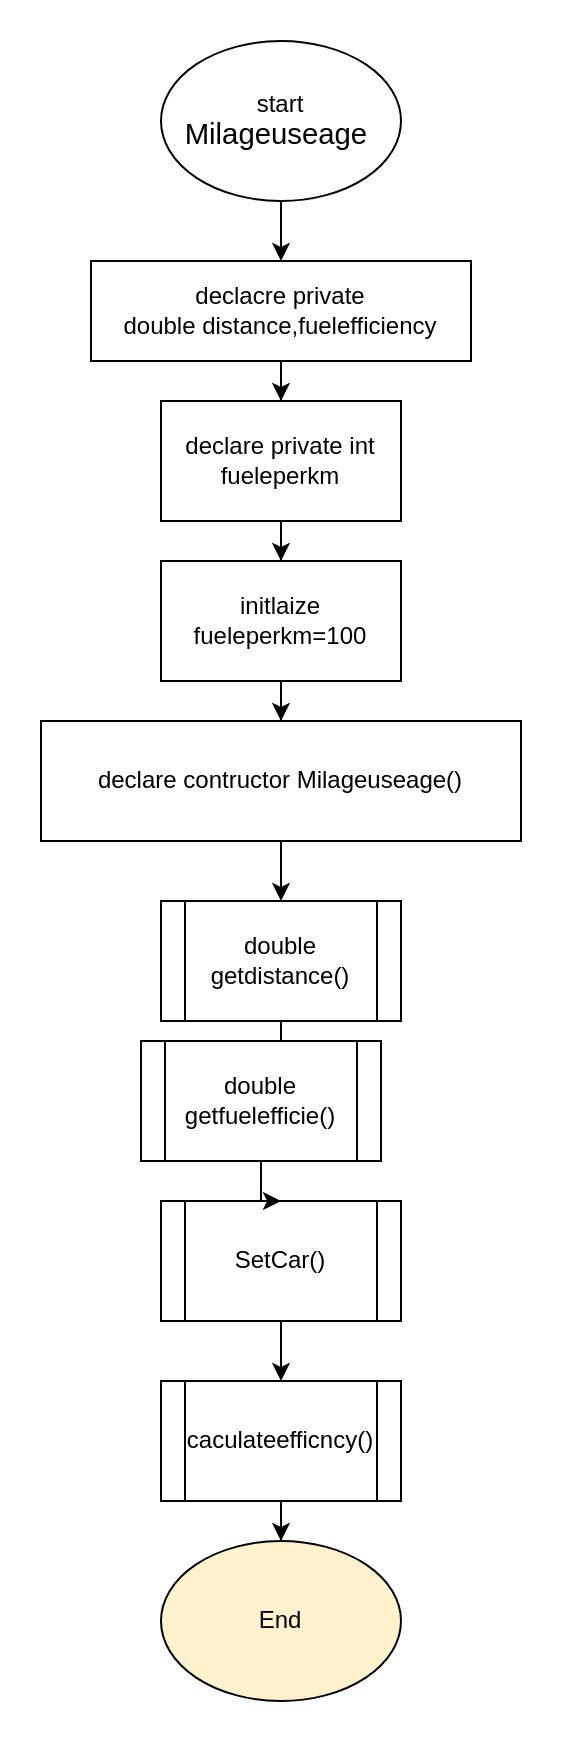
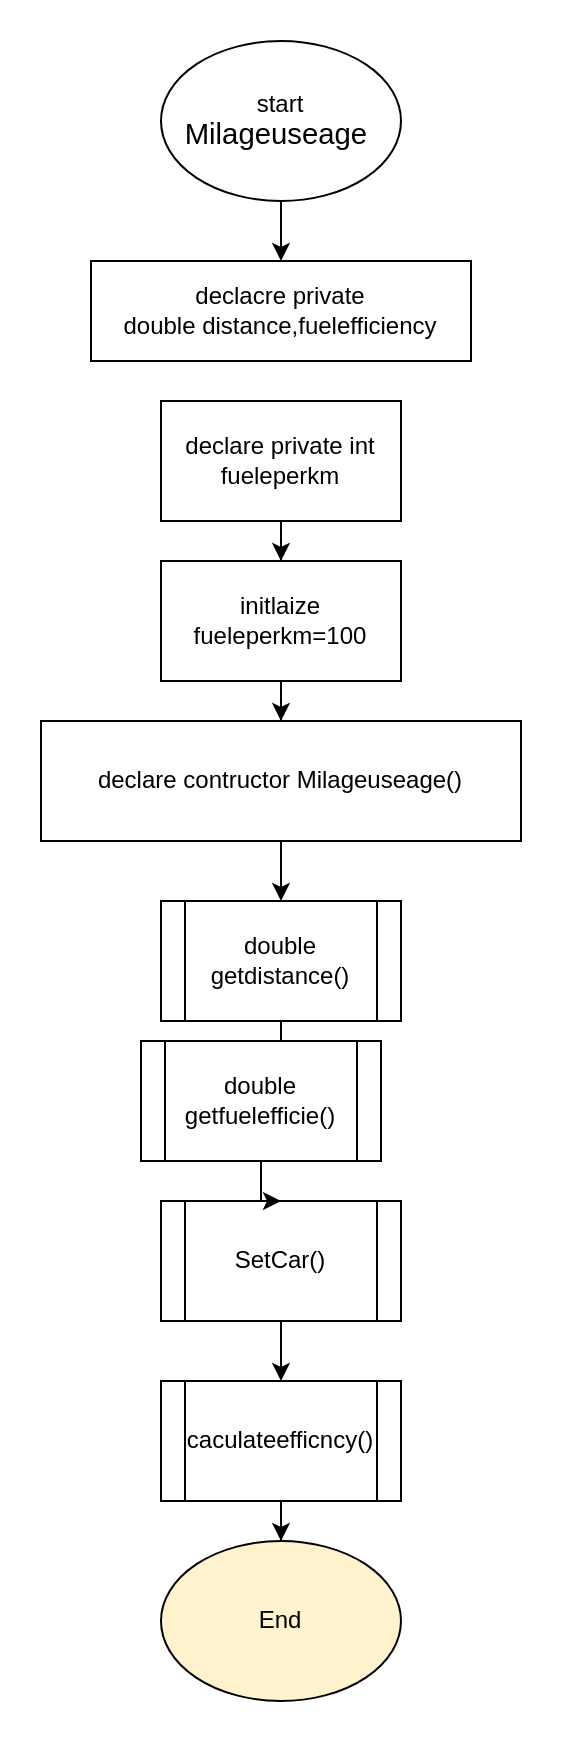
  <mxCell id="0" />
  <mxCell id="1" parent="0" />
  <mxCell id="2" value="" style="edgeStyle=orthogonalEdgeStyle;rounded=0;orthogonalLoop=1;jettySize=auto;html=1;" edge="1" parent="1" source="3" target="5"><mxGeometry relative="1" as="geometry" /></mxCell>
  <mxCell id="3" value="start&lt;br&gt;&lt;span style=&quot;font-family: &amp;#34;calibri&amp;#34; , sans-serif ; font-size: 14.667px&quot;&gt;Milageuseage&amp;nbsp;&lt;/span&gt;" style="ellipse;whiteSpace=wrap;html=1;" vertex="1" parent="1"><mxGeometry x="80" y="20" width="120" height="80" as="geometry" /></mxCell>
- <mxCell id="4" value="" style="edgeStyle=orthogonalEdgeStyle;rounded=0;orthogonalLoop=1;jettySize=auto;html=1;" edge="1" parent="1" source="5" target="7"><mxGeometry relative="1" as="geometry" /></mxCell>
  <mxCell id="5" value="declacre private double&amp;nbsp;distance,fuelefficiency" style="whiteSpace=wrap;html=1;" vertex="1" parent="1"><mxGeometry x="45" y="130" width="190" height="50" as="geometry" /></mxCell>
  <mxCell id="6" value="" style="edgeStyle=orthogonalEdgeStyle;rounded=0;orthogonalLoop=1;jettySize=auto;html=1;" edge="1" parent="1" source="7" target="9"><mxGeometry relative="1" as="geometry" /></mxCell>
  <mxCell id="7" value="declare private int fueleperkm" style="whiteSpace=wrap;html=1;" vertex="1" parent="1"><mxGeometry x="80" y="200" width="120" height="60" as="geometry" /></mxCell>
  <mxCell id="8" value="" style="edgeStyle=orthogonalEdgeStyle;rounded=0;orthogonalLoop=1;jettySize=auto;html=1;" edge="1" parent="1" source="9" target="11"><mxGeometry relative="1" as="geometry" /></mxCell>
  <mxCell id="9" value="initlaize fueleperkm=100" style="whiteSpace=wrap;html=1;" vertex="1" parent="1"><mxGeometry x="80" y="280" width="120" height="60" as="geometry" /></mxCell>
  <mxCell id="10" value="" style="edgeStyle=orthogonalEdgeStyle;rounded=0;orthogonalLoop=1;jettySize=auto;html=1;" edge="1" parent="1" source="11" target="15"><mxGeometry relative="1" as="geometry" /></mxCell>
  <mxCell id="11" value="declare contructor&amp;nbsp;Milageuseage()" style="whiteSpace=wrap;html=1;" vertex="1" parent="1"><mxGeometry x="20" y="360" width="240" height="60" as="geometry" /></mxCell>
  <mxCell id="12" value="" style="edgeStyle=orthogonalEdgeStyle;rounded=0;orthogonalLoop=1;jettySize=auto;html=1;" edge="1" parent="1" source="13" target="19"><mxGeometry relative="1" as="geometry" /></mxCell>
  <mxCell id="13" value="SetCar()" style="shape=process;whiteSpace=wrap;html=1;backgroundOutline=1;" vertex="1" parent="1"><mxGeometry x="80" y="600" width="120" height="60" as="geometry" /></mxCell>
  <mxCell id="14" value="" style="edgeStyle=orthogonalEdgeStyle;rounded=0;orthogonalLoop=1;jettySize=auto;html=1;" edge="1" parent="1" source="15" target="17"><mxGeometry relative="1" as="geometry" /></mxCell>
  <mxCell id="15" value="double getdistance()" style="shape=process;whiteSpace=wrap;html=1;backgroundOutline=1;" vertex="1" parent="1"><mxGeometry x="80" y="450" width="120" height="60" as="geometry" /></mxCell>
  <mxCell id="16" value="" style="edgeStyle=orthogonalEdgeStyle;rounded=0;orthogonalLoop=1;jettySize=auto;html=1;" edge="1" parent="1" source="17" target="13"><mxGeometry relative="1" as="geometry" /></mxCell>
  <mxCell id="17" value="double getfuelefficie()" style="shape=process;whiteSpace=wrap;html=1;backgroundOutline=1;" vertex="1" parent="1"><mxGeometry x="70" y="520" width="120" height="60" as="geometry" /></mxCell>
  <mxCell id="18" value="" style="edgeStyle=orthogonalEdgeStyle;rounded=0;orthogonalLoop=1;jettySize=auto;html=1;" edge="1" parent="1" source="19" target="20"><mxGeometry relative="1" as="geometry" /></mxCell>
  <mxCell id="19" value="caculateefficncy()" style="shape=process;whiteSpace=wrap;html=1;backgroundOutline=1;" vertex="1" parent="1"><mxGeometry x="80" y="690" width="120" height="60" as="geometry" /></mxCell>
  <mxCell id="20" value="End" style="ellipse;whiteSpace=wrap;html=1;fillColor=#fff2cc;" vertex="1" parent="1"><mxGeometry x="80" y="770" width="120" height="80" as="geometry" /></mxCell>
